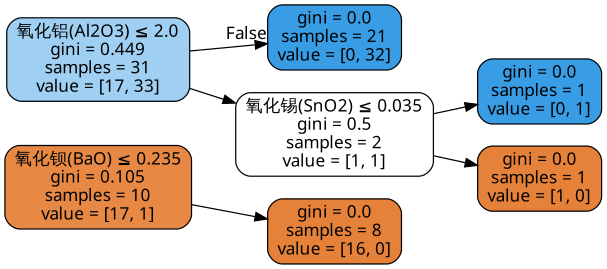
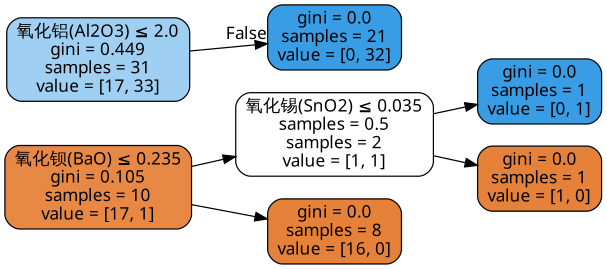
  digraph {
    rankdir=LR
    node [color=black fillcolor="#399de5" fontname=DengXian shape=box style="filled, rounded"]
    edge [fontname=DengXian]
    n1 [fillcolor="#9fcff2" label=<氧化铝(Al2O3) &le; 2.0<br/>gini = 0.449<br/>samples = 31<br/>value = [17, 33]>]
    n2 [label=<gini = 0.0<br/>samples = 21<br/>value = [0, 32]>]
    n3 [fillcolor="#e78845" label=<氧化钡(BaO) &le; 0.235<br/>gini = 0.105<br/>samples = 10<br/>value = [17, 1]>]
-   n4 [fillcolor="#ffffff" label=<氧化锡(SnO2) &le; 0.035<br/>gini = 0.5<br/>samples = 2<br/>value = [1, 1]>]
+   n4 [fillcolor="#ffffff" label=<氧化锡(SnO2) &le; 0.035<br/>samples = 0.5<br/>samples = 2<br/>value = [1, 1]>]
    n5 [fillcolor="#e58139" label=<gini = 0.0<br/>samples = 8<br/>value = [16, 0]>]
    n6 [label=<gini = 0.0<br/>samples = 1<br/>value = [0, 1]>]
    n7 [fillcolor="#e58139" label=<gini = 0.0<br/>samples = 1<br/>value = [1, 0]>]
    n1 -> n2 [headlabel=False labelangle=-45 labeldistance=2.5]
-   n1 -> n4
+   n3 -> n4
    n3 -> n5
    n4 -> n6
    n4 -> n7
  }
